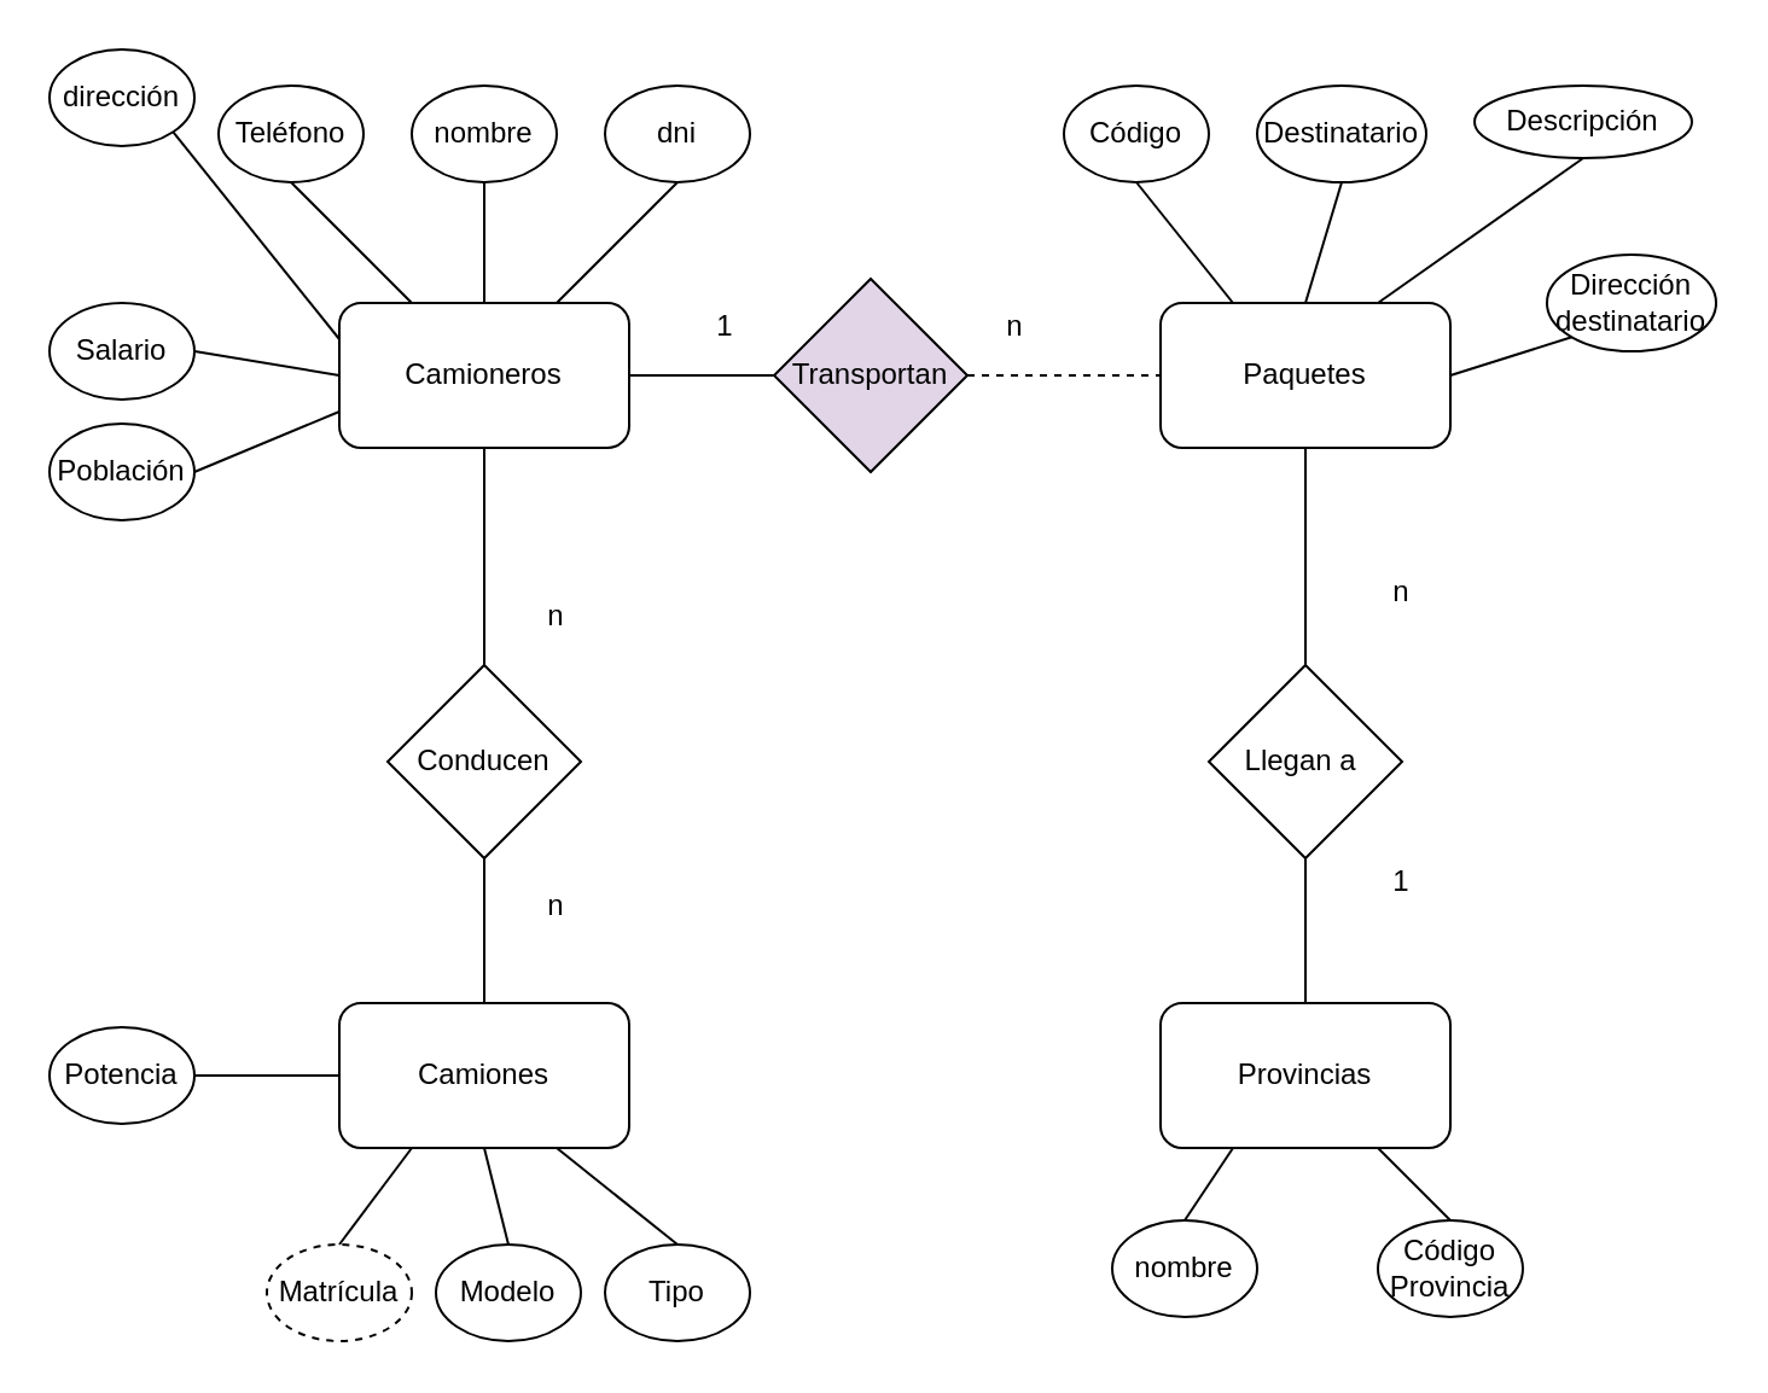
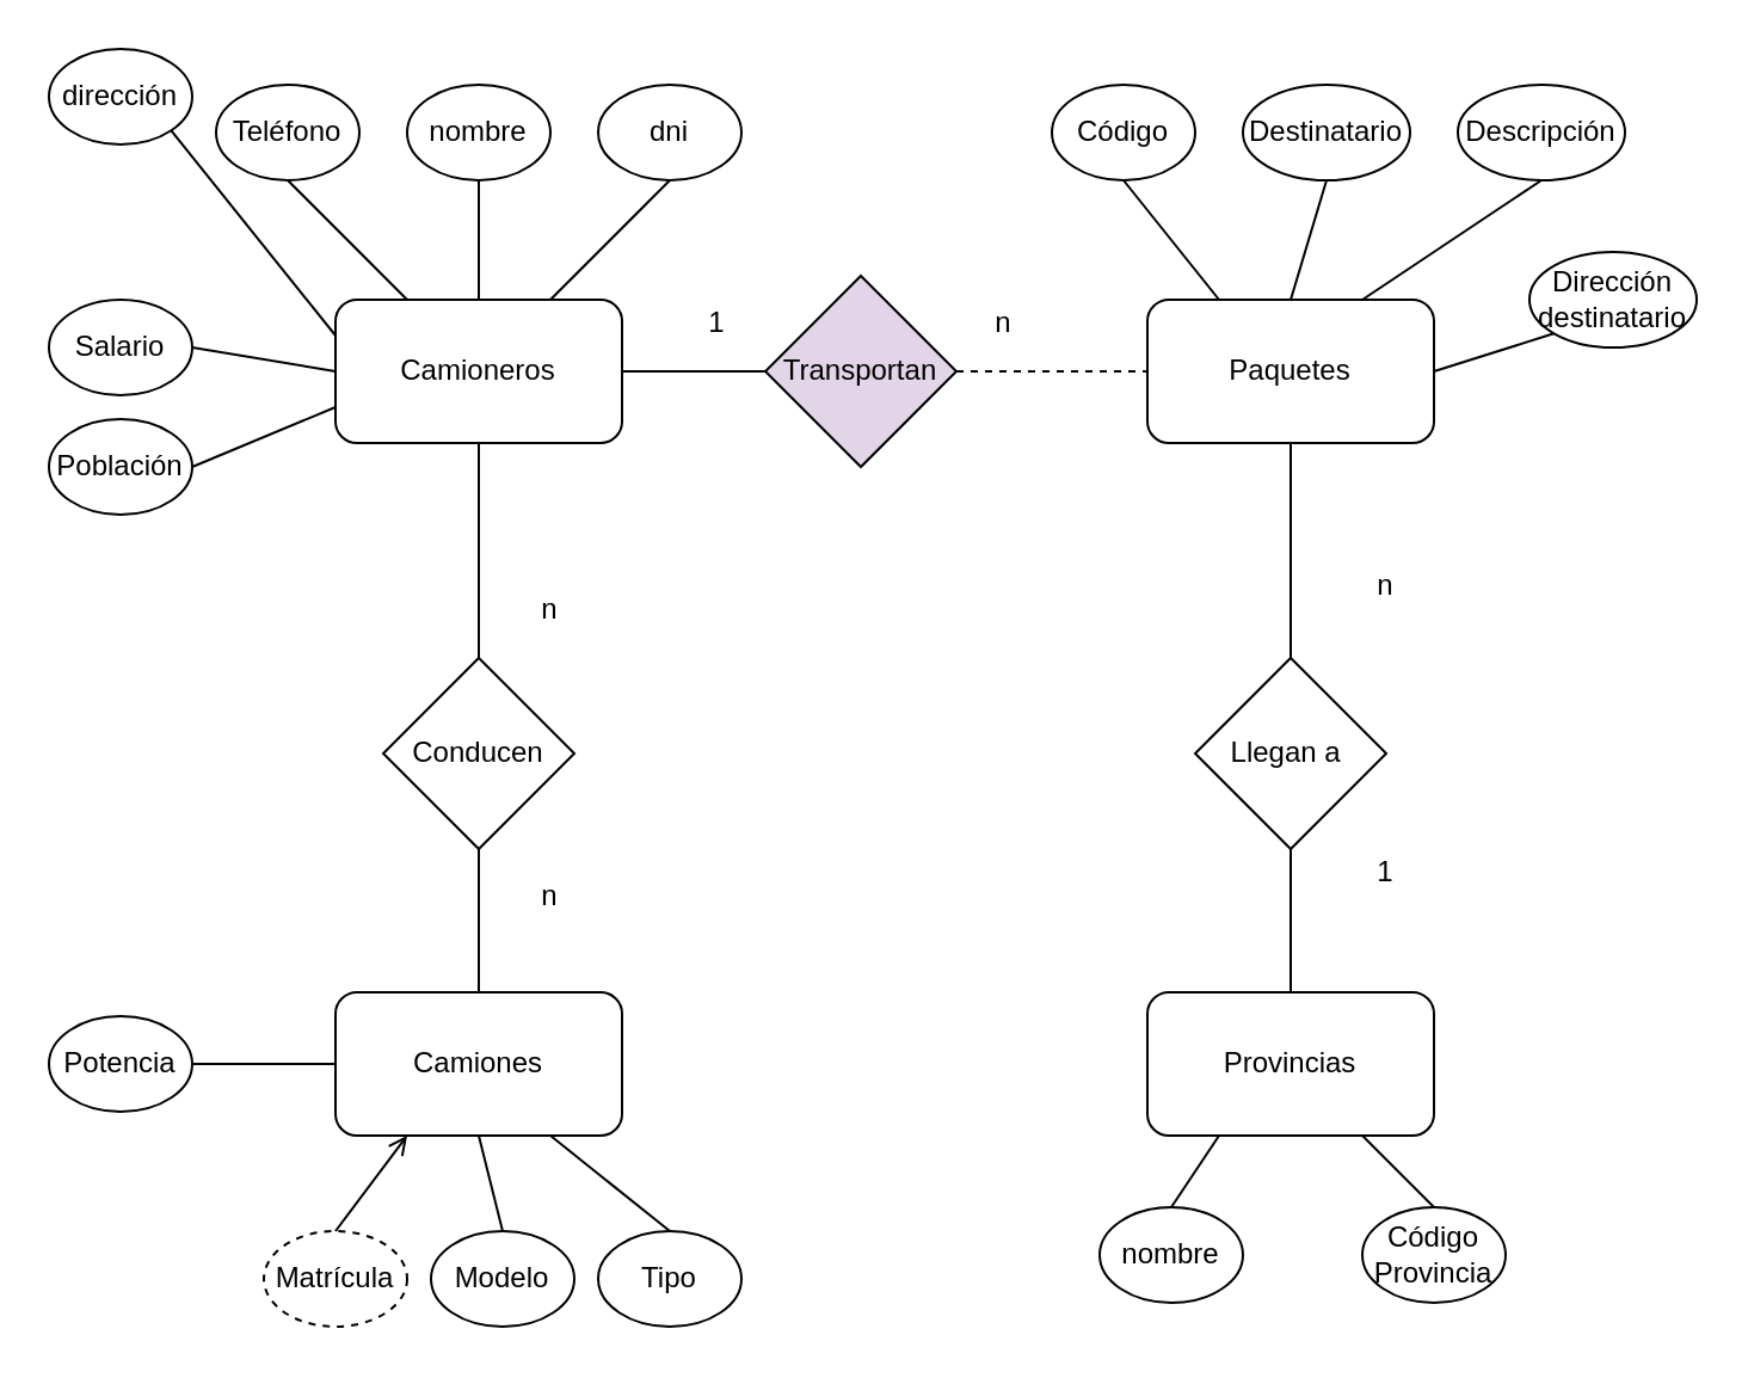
  <mxCell id="0" />
  <mxCell id="1" parent="0" />
  <mxCell id="2" value="Camioneros" style="rounded=1;whiteSpace=wrap;html=1;" vertex="1" parent="1"><mxGeometry x="140" y="125" width="120" height="60" as="geometry" /></mxCell>
  <mxCell id="3" value="" style="endArrow=none;html=1;exitX=1;exitY=0.5;exitDx=0;exitDy=0;" edge="1" parent="1" source="2"><mxGeometry width="50" height="50" relative="1" as="geometry"><mxPoint x="390" y="385" as="sourcePoint" /><mxPoint x="320" y="155" as="targetPoint" /></mxGeometry></mxCell>
  <mxCell id="4" value="Transportan" style="rhombus;whiteSpace=wrap;html=1;fillColor=#e1d5e7;" vertex="1" parent="1"><mxGeometry x="320" y="115" width="80" height="80" as="geometry" /></mxCell>
  <mxCell id="5" value="Paquetes" style="rounded=1;whiteSpace=wrap;html=1;" vertex="1" parent="1"><mxGeometry x="480" y="125" width="120" height="60" as="geometry" /></mxCell>
  <mxCell id="6" value="" style="endArrow=none;html=1;exitX=1;exitY=0.5;exitDx=0;exitDy=0;entryX=0;entryY=0.5;entryDx=0;entryDy=0;dashed=1;" edge="1" parent="1" source="4" target="5"><mxGeometry width="50" height="50" relative="1" as="geometry"><mxPoint x="390" y="385" as="sourcePoint" /><mxPoint x="440" y="335" as="targetPoint" /></mxGeometry></mxCell>
  <mxCell id="7" value="Llegan a&amp;nbsp;" style="rhombus;whiteSpace=wrap;html=1;" vertex="1" parent="1"><mxGeometry x="500" y="275" width="80" height="80" as="geometry" /></mxCell>
  <mxCell id="8" value="" style="endArrow=none;html=1;exitX=0.5;exitY=0;exitDx=0;exitDy=0;entryX=0.5;entryY=1;entryDx=0;entryDy=0;" edge="1" parent="1" source="7" target="5"><mxGeometry width="50" height="50" relative="1" as="geometry"><mxPoint x="390" y="385" as="sourcePoint" /><mxPoint x="440" y="335" as="targetPoint" /></mxGeometry></mxCell>
  <mxCell id="9" value="" style="endArrow=none;html=1;exitX=0.5;exitY=1;exitDx=0;exitDy=0;" edge="1" parent="1" source="7" target="10"><mxGeometry width="50" height="50" relative="1" as="geometry"><mxPoint x="390" y="385" as="sourcePoint" /><mxPoint x="440" y="335" as="targetPoint" /></mxGeometry></mxCell>
  <mxCell id="10" value="Provincias" style="rounded=1;whiteSpace=wrap;html=1;" vertex="1" parent="1"><mxGeometry x="480" y="415" width="120" height="60" as="geometry" /></mxCell>
  <mxCell id="11" value="Camiones" style="rounded=1;whiteSpace=wrap;html=1;" vertex="1" parent="1"><mxGeometry x="140" y="415" width="120" height="60" as="geometry" /></mxCell>
  <mxCell id="12" value="Conducen" style="rhombus;whiteSpace=wrap;html=1;" vertex="1" parent="1"><mxGeometry x="160" y="275" width="80" height="80" as="geometry" /></mxCell>
  <mxCell id="13" value="" style="endArrow=none;html=1;exitX=0.5;exitY=0;exitDx=0;exitDy=0;entryX=0.5;entryY=1;entryDx=0;entryDy=0;" edge="1" parent="1" source="12"><mxGeometry width="50" height="50" relative="1" as="geometry"><mxPoint x="50" y="385" as="sourcePoint" /><mxPoint x="200" y="185" as="targetPoint" /></mxGeometry></mxCell>
  <mxCell id="14" value="" style="endArrow=none;html=1;exitX=0.5;exitY=1;exitDx=0;exitDy=0;" edge="1" parent="1" source="12"><mxGeometry width="50" height="50" relative="1" as="geometry"><mxPoint x="50" y="385" as="sourcePoint" /><mxPoint x="200" y="415" as="targetPoint" /></mxGeometry></mxCell>
  <mxCell id="15" value="nombre" style="ellipse;whiteSpace=wrap;html=1;" vertex="1" parent="1"><mxGeometry x="170" y="35" width="60" height="40" as="geometry" /></mxCell>
  <mxCell id="16" value="Teléfono" style="ellipse;whiteSpace=wrap;html=1;" vertex="1" parent="1"><mxGeometry x="90" y="35" width="60" height="40" as="geometry" /></mxCell>
  <mxCell id="17" value="dni" style="ellipse;whiteSpace=wrap;html=1;" vertex="1" parent="1"><mxGeometry x="250" y="35" width="60" height="40" as="geometry" /></mxCell>
  <mxCell id="18" value="" style="endArrow=none;html=1;exitX=0.25;exitY=0;exitDx=0;exitDy=0;entryX=0.5;entryY=1;entryDx=0;entryDy=0;" edge="1" parent="1" source="2" target="16"><mxGeometry width="50" height="50" relative="1" as="geometry"><mxPoint x="390" y="365" as="sourcePoint" /><mxPoint x="440" y="315" as="targetPoint" /></mxGeometry></mxCell>
  <mxCell id="19" value="" style="endArrow=none;html=1;exitX=0.5;exitY=0;exitDx=0;exitDy=0;entryX=0.5;entryY=1;entryDx=0;entryDy=0;" edge="1" parent="1" source="2" target="15"><mxGeometry width="50" height="50" relative="1" as="geometry"><mxPoint x="390" y="365" as="sourcePoint" /><mxPoint x="440" y="315" as="targetPoint" /></mxGeometry></mxCell>
  <mxCell id="20" value="" style="endArrow=none;html=1;exitX=0.75;exitY=0;exitDx=0;exitDy=0;entryX=0.5;entryY=1;entryDx=0;entryDy=0;" edge="1" parent="1" source="2" target="17"><mxGeometry width="50" height="50" relative="1" as="geometry"><mxPoint x="390" y="365" as="sourcePoint" /><mxPoint x="440" y="315" as="targetPoint" /></mxGeometry></mxCell>
  <mxCell id="21" value="dirección" style="ellipse;whiteSpace=wrap;html=1;" vertex="1" parent="1"><mxGeometry x="20" y="20" width="60" height="40" as="geometry" /></mxCell>
  <mxCell id="22" value="" style="endArrow=none;html=1;entryX=0;entryY=0.25;entryDx=0;entryDy=0;exitX=1;exitY=1;exitDx=0;exitDy=0;" edge="1" parent="1" source="21" target="2"><mxGeometry width="50" height="50" relative="1" as="geometry"><mxPoint x="390" y="365" as="sourcePoint" /><mxPoint x="440" y="315" as="targetPoint" /></mxGeometry></mxCell>
  <mxCell id="23" value="Salario" style="ellipse;whiteSpace=wrap;html=1;" vertex="1" parent="1"><mxGeometry x="20" y="125" width="60" height="40" as="geometry" /></mxCell>
  <mxCell id="24" value="" style="endArrow=none;html=1;exitX=1;exitY=0.5;exitDx=0;exitDy=0;entryX=0;entryY=0.5;entryDx=0;entryDy=0;" edge="1" parent="1" source="23" target="2"><mxGeometry width="50" height="50" relative="1" as="geometry"><mxPoint x="390" y="365" as="sourcePoint" /><mxPoint x="440" y="315" as="targetPoint" /></mxGeometry></mxCell>
  <mxCell id="25" value="Población" style="ellipse;whiteSpace=wrap;html=1;" vertex="1" parent="1"><mxGeometry x="20" y="175" width="60" height="40" as="geometry" /></mxCell>
  <mxCell id="26" value="" style="endArrow=none;html=1;exitX=1;exitY=0.5;exitDx=0;exitDy=0;entryX=0;entryY=0.75;entryDx=0;entryDy=0;" edge="1" parent="1" source="25" target="2"><mxGeometry width="50" height="50" relative="1" as="geometry"><mxPoint x="390" y="365" as="sourcePoint" /><mxPoint x="440" y="315" as="targetPoint" /></mxGeometry></mxCell>
  <mxCell id="27" value="Código" style="ellipse;whiteSpace=wrap;html=1;" vertex="1" parent="1"><mxGeometry x="440" y="35" width="60" height="40" as="geometry" /></mxCell>
  <mxCell id="28" value="Destinatario" style="ellipse;whiteSpace=wrap;html=1;" vertex="1" parent="1"><mxGeometry x="520" y="35" width="70" height="40" as="geometry" /></mxCell>
- <mxCell id="29" value="Descripción" style="ellipse;whiteSpace=wrap;html=1;" vertex="1" parent="1"><mxGeometry x="610" y="35" width="90" height="30" as="geometry" /></mxCell>
+ <mxCell id="29" value="Descripción" style="ellipse;whiteSpace=wrap;html=1;" vertex="1" parent="1"><mxGeometry x="610" y="35" width="70" height="40" as="geometry" /></mxCell>
  <mxCell id="30" value="Dirección destinatario" style="ellipse;whiteSpace=wrap;html=1;" vertex="1" parent="1"><mxGeometry x="640" y="105" width="70" height="40" as="geometry" /></mxCell>
  <mxCell id="31" value="" style="endArrow=none;html=1;exitX=0.25;exitY=0;exitDx=0;exitDy=0;entryX=0.5;entryY=1;entryDx=0;entryDy=0;" edge="1" parent="1" source="5" target="27"><mxGeometry width="50" height="50" relative="1" as="geometry"><mxPoint x="510" y="85" as="sourcePoint" /><mxPoint x="470" y="85" as="targetPoint" /></mxGeometry></mxCell>
  <mxCell id="32" value="" style="endArrow=none;html=1;exitX=0.5;exitY=0;exitDx=0;exitDy=0;entryX=0.5;entryY=1;entryDx=0;entryDy=0;" edge="1" parent="1" source="5" target="28"><mxGeometry width="50" height="50" relative="1" as="geometry"><mxPoint x="540" y="105" as="sourcePoint" /><mxPoint x="590" y="55" as="targetPoint" /></mxGeometry></mxCell>
  <mxCell id="33" value="" style="endArrow=none;html=1;exitX=0.75;exitY=0;exitDx=0;exitDy=0;entryX=0.5;entryY=1;entryDx=0;entryDy=0;" edge="1" parent="1" source="5" target="29"><mxGeometry width="50" height="50" relative="1" as="geometry"><mxPoint x="590" y="95" as="sourcePoint" /><mxPoint x="640" y="45" as="targetPoint" /></mxGeometry></mxCell>
  <mxCell id="34" value="" style="endArrow=none;html=1;exitX=1;exitY=0.5;exitDx=0;exitDy=0;entryX=0;entryY=1;entryDx=0;entryDy=0;" edge="1" parent="1" source="5" target="30"><mxGeometry width="50" height="50" relative="1" as="geometry"><mxPoint x="620" y="155" as="sourcePoint" /><mxPoint x="670" y="105" as="targetPoint" /></mxGeometry></mxCell>
  <mxCell id="35" value="1" style="text;html=1;strokeColor=none;fillColor=none;align=center;verticalAlign=middle;whiteSpace=wrap;rounded=0;" vertex="1" parent="1"><mxGeometry x="280" y="125" width="40" height="20" as="geometry" /></mxCell>
  <mxCell id="36" value="n" style="text;html=1;strokeColor=none;fillColor=none;align=center;verticalAlign=middle;whiteSpace=wrap;rounded=0;" vertex="1" parent="1"><mxGeometry x="400" y="125" width="40" height="20" as="geometry" /></mxCell>
  <mxCell id="37" value="Código&lt;br&gt;Provincia" style="ellipse;whiteSpace=wrap;html=1;" vertex="1" parent="1"><mxGeometry x="570" y="505" width="60" height="40" as="geometry" /></mxCell>
  <mxCell id="38" value="nombre" style="ellipse;whiteSpace=wrap;html=1;" vertex="1" parent="1"><mxGeometry x="460" y="505" width="60" height="40" as="geometry" /></mxCell>
  <mxCell id="39" value="" style="endArrow=none;html=1;exitX=0.5;exitY=0;exitDx=0;exitDy=0;entryX=0.25;entryY=1;entryDx=0;entryDy=0;" edge="1" parent="1" source="38" target="10"><mxGeometry width="50" height="50" relative="1" as="geometry"><mxPoint x="390" y="345" as="sourcePoint" /><mxPoint x="440" y="295" as="targetPoint" /></mxGeometry></mxCell>
  <mxCell id="40" value="" style="endArrow=none;html=1;exitX=0.75;exitY=1;exitDx=0;exitDy=0;" edge="1" parent="1" source="10"><mxGeometry width="50" height="50" relative="1" as="geometry"><mxPoint x="390" y="345" as="sourcePoint" /><mxPoint x="600" y="505" as="targetPoint" /></mxGeometry></mxCell>
  <mxCell id="41" value="1" style="text;html=1;strokeColor=none;fillColor=none;align=center;verticalAlign=middle;whiteSpace=wrap;rounded=0;" vertex="1" parent="1"><mxGeometry x="560" y="355" width="40" height="20" as="geometry" /></mxCell>
  <mxCell id="42" value="n" style="text;html=1;strokeColor=none;fillColor=none;align=center;verticalAlign=middle;whiteSpace=wrap;rounded=0;" vertex="1" parent="1"><mxGeometry x="560" y="235" width="40" height="20" as="geometry" /></mxCell>
  <mxCell id="43" value="n" style="text;html=1;strokeColor=none;fillColor=none;align=center;verticalAlign=middle;whiteSpace=wrap;rounded=0;" vertex="1" parent="1"><mxGeometry x="210" y="365" width="40" height="20" as="geometry" /></mxCell>
  <mxCell id="44" value="n" style="text;html=1;strokeColor=none;fillColor=none;align=center;verticalAlign=middle;whiteSpace=wrap;rounded=0;" vertex="1" parent="1"><mxGeometry x="210" y="245" width="40" height="20" as="geometry" /></mxCell>
  <mxCell id="45" value="Matrícula" style="ellipse;whiteSpace=wrap;html=1;dashed=1;" vertex="1" parent="1"><mxGeometry x="110" y="515" width="60" height="40" as="geometry" /></mxCell>
  <mxCell id="46" value="Modelo" style="ellipse;whiteSpace=wrap;html=1;" vertex="1" parent="1"><mxGeometry x="180" y="515" width="60" height="40" as="geometry" /></mxCell>
  <mxCell id="47" value="Tipo" style="ellipse;whiteSpace=wrap;html=1;" vertex="1" parent="1"><mxGeometry x="250" y="515" width="60" height="40" as="geometry" /></mxCell>
  <mxCell id="48" value="Potencia" style="ellipse;whiteSpace=wrap;html=1;" vertex="1" parent="1"><mxGeometry x="20" y="425" width="60" height="40" as="geometry" /></mxCell>
- <mxCell id="49" value="" style="endArrow=none;html=1;exitX=0.5;exitY=0;exitDx=0;exitDy=0;entryX=0.25;entryY=1;entryDx=0;entryDy=0;" edge="1" parent="1" source="45" target="11"><mxGeometry width="50" height="50" relative="1" as="geometry"><mxPoint x="390" y="345" as="sourcePoint" /><mxPoint x="440" y="295" as="targetPoint" /></mxGeometry></mxCell>
+ <mxCell id="49" value="" style="endArrow=open;html=1;exitX=0.5;exitY=0;exitDx=0;exitDy=0;entryX=0.25;entryY=1;entryDx=0;entryDy=0;" edge="1" parent="1" source="45" target="11"><mxGeometry width="50" height="50" relative="1" as="geometry"><mxPoint x="390" y="345" as="sourcePoint" /><mxPoint x="440" y="295" as="targetPoint" /></mxGeometry></mxCell>
  <mxCell id="50" value="" style="endArrow=none;html=1;exitX=0.5;exitY=0;exitDx=0;exitDy=0;entryX=0.5;entryY=1;entryDx=0;entryDy=0;" edge="1" parent="1" source="46" target="11"><mxGeometry width="50" height="50" relative="1" as="geometry"><mxPoint x="390" y="345" as="sourcePoint" /><mxPoint x="440" y="295" as="targetPoint" /></mxGeometry></mxCell>
  <mxCell id="51" value="" style="endArrow=none;html=1;exitX=0.5;exitY=0;exitDx=0;exitDy=0;entryX=0.75;entryY=1;entryDx=0;entryDy=0;" edge="1" parent="1" source="47" target="11"><mxGeometry width="50" height="50" relative="1" as="geometry"><mxPoint x="390" y="345" as="sourcePoint" /><mxPoint x="440" y="295" as="targetPoint" /></mxGeometry></mxCell>
  <mxCell id="52" value="" style="endArrow=none;html=1;exitX=1;exitY=0.5;exitDx=0;exitDy=0;entryX=0;entryY=0.5;entryDx=0;entryDy=0;" edge="1" parent="1" source="48" target="11"><mxGeometry width="50" height="50" relative="1" as="geometry"><mxPoint x="390" y="345" as="sourcePoint" /><mxPoint x="440" y="295" as="targetPoint" /></mxGeometry></mxCell>
